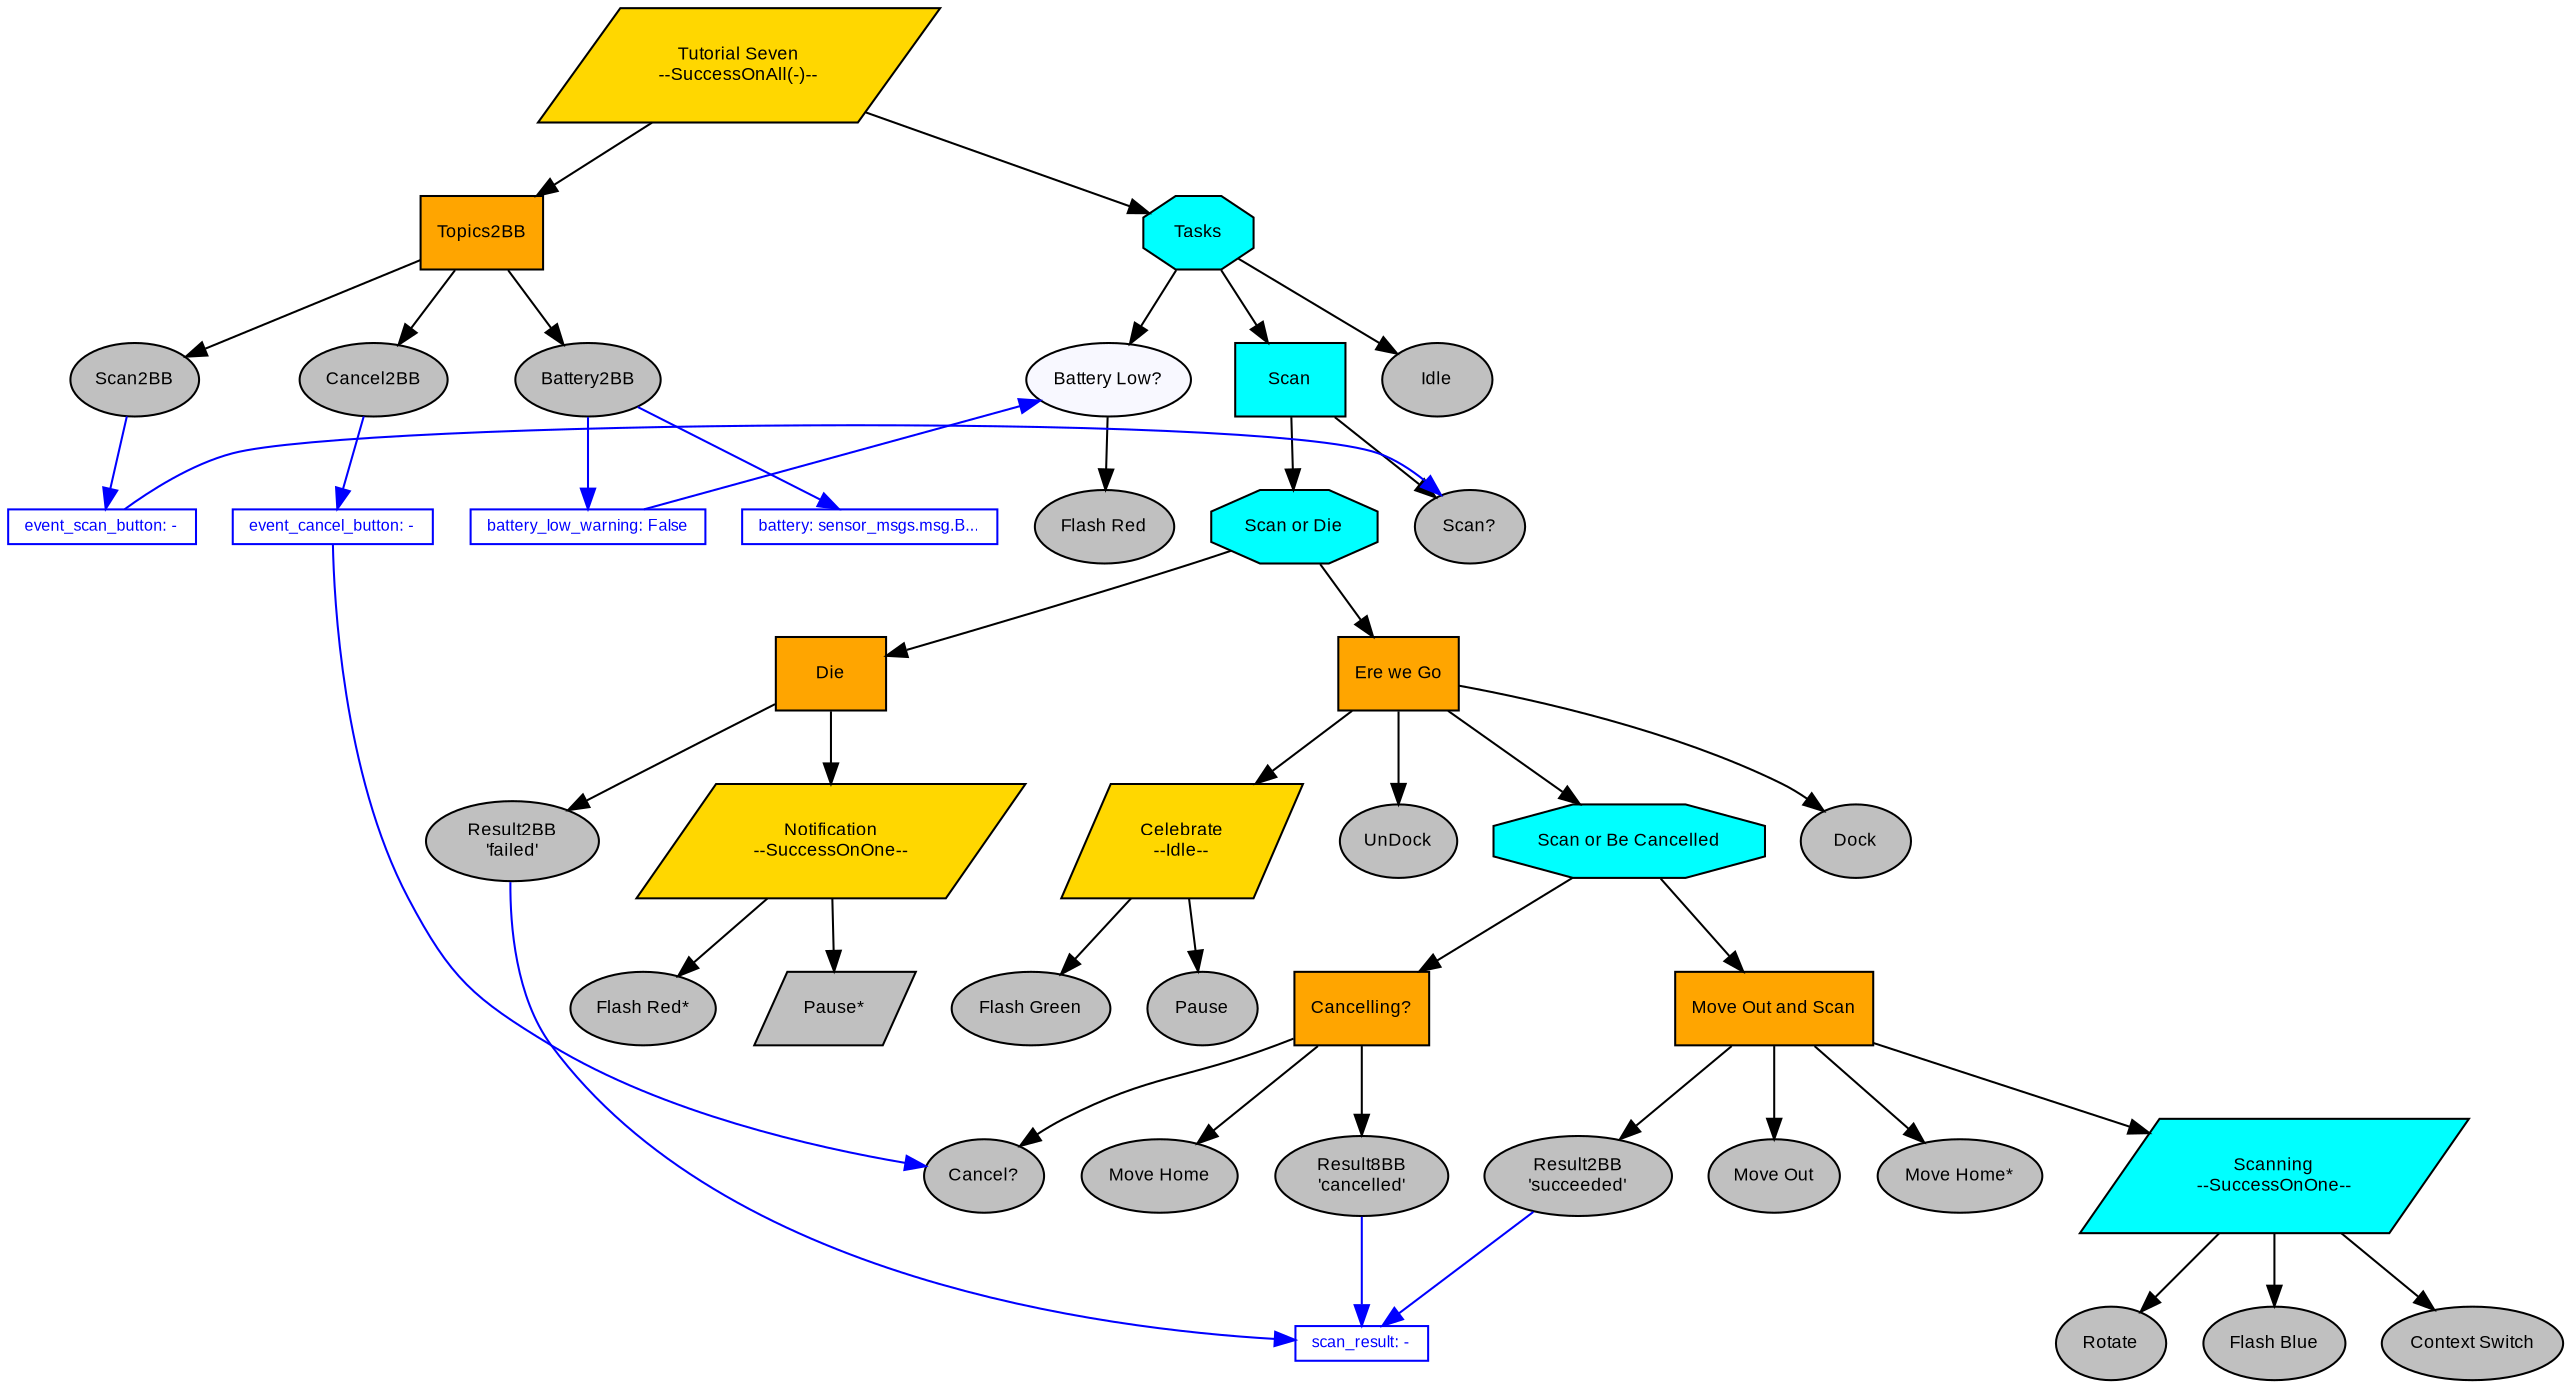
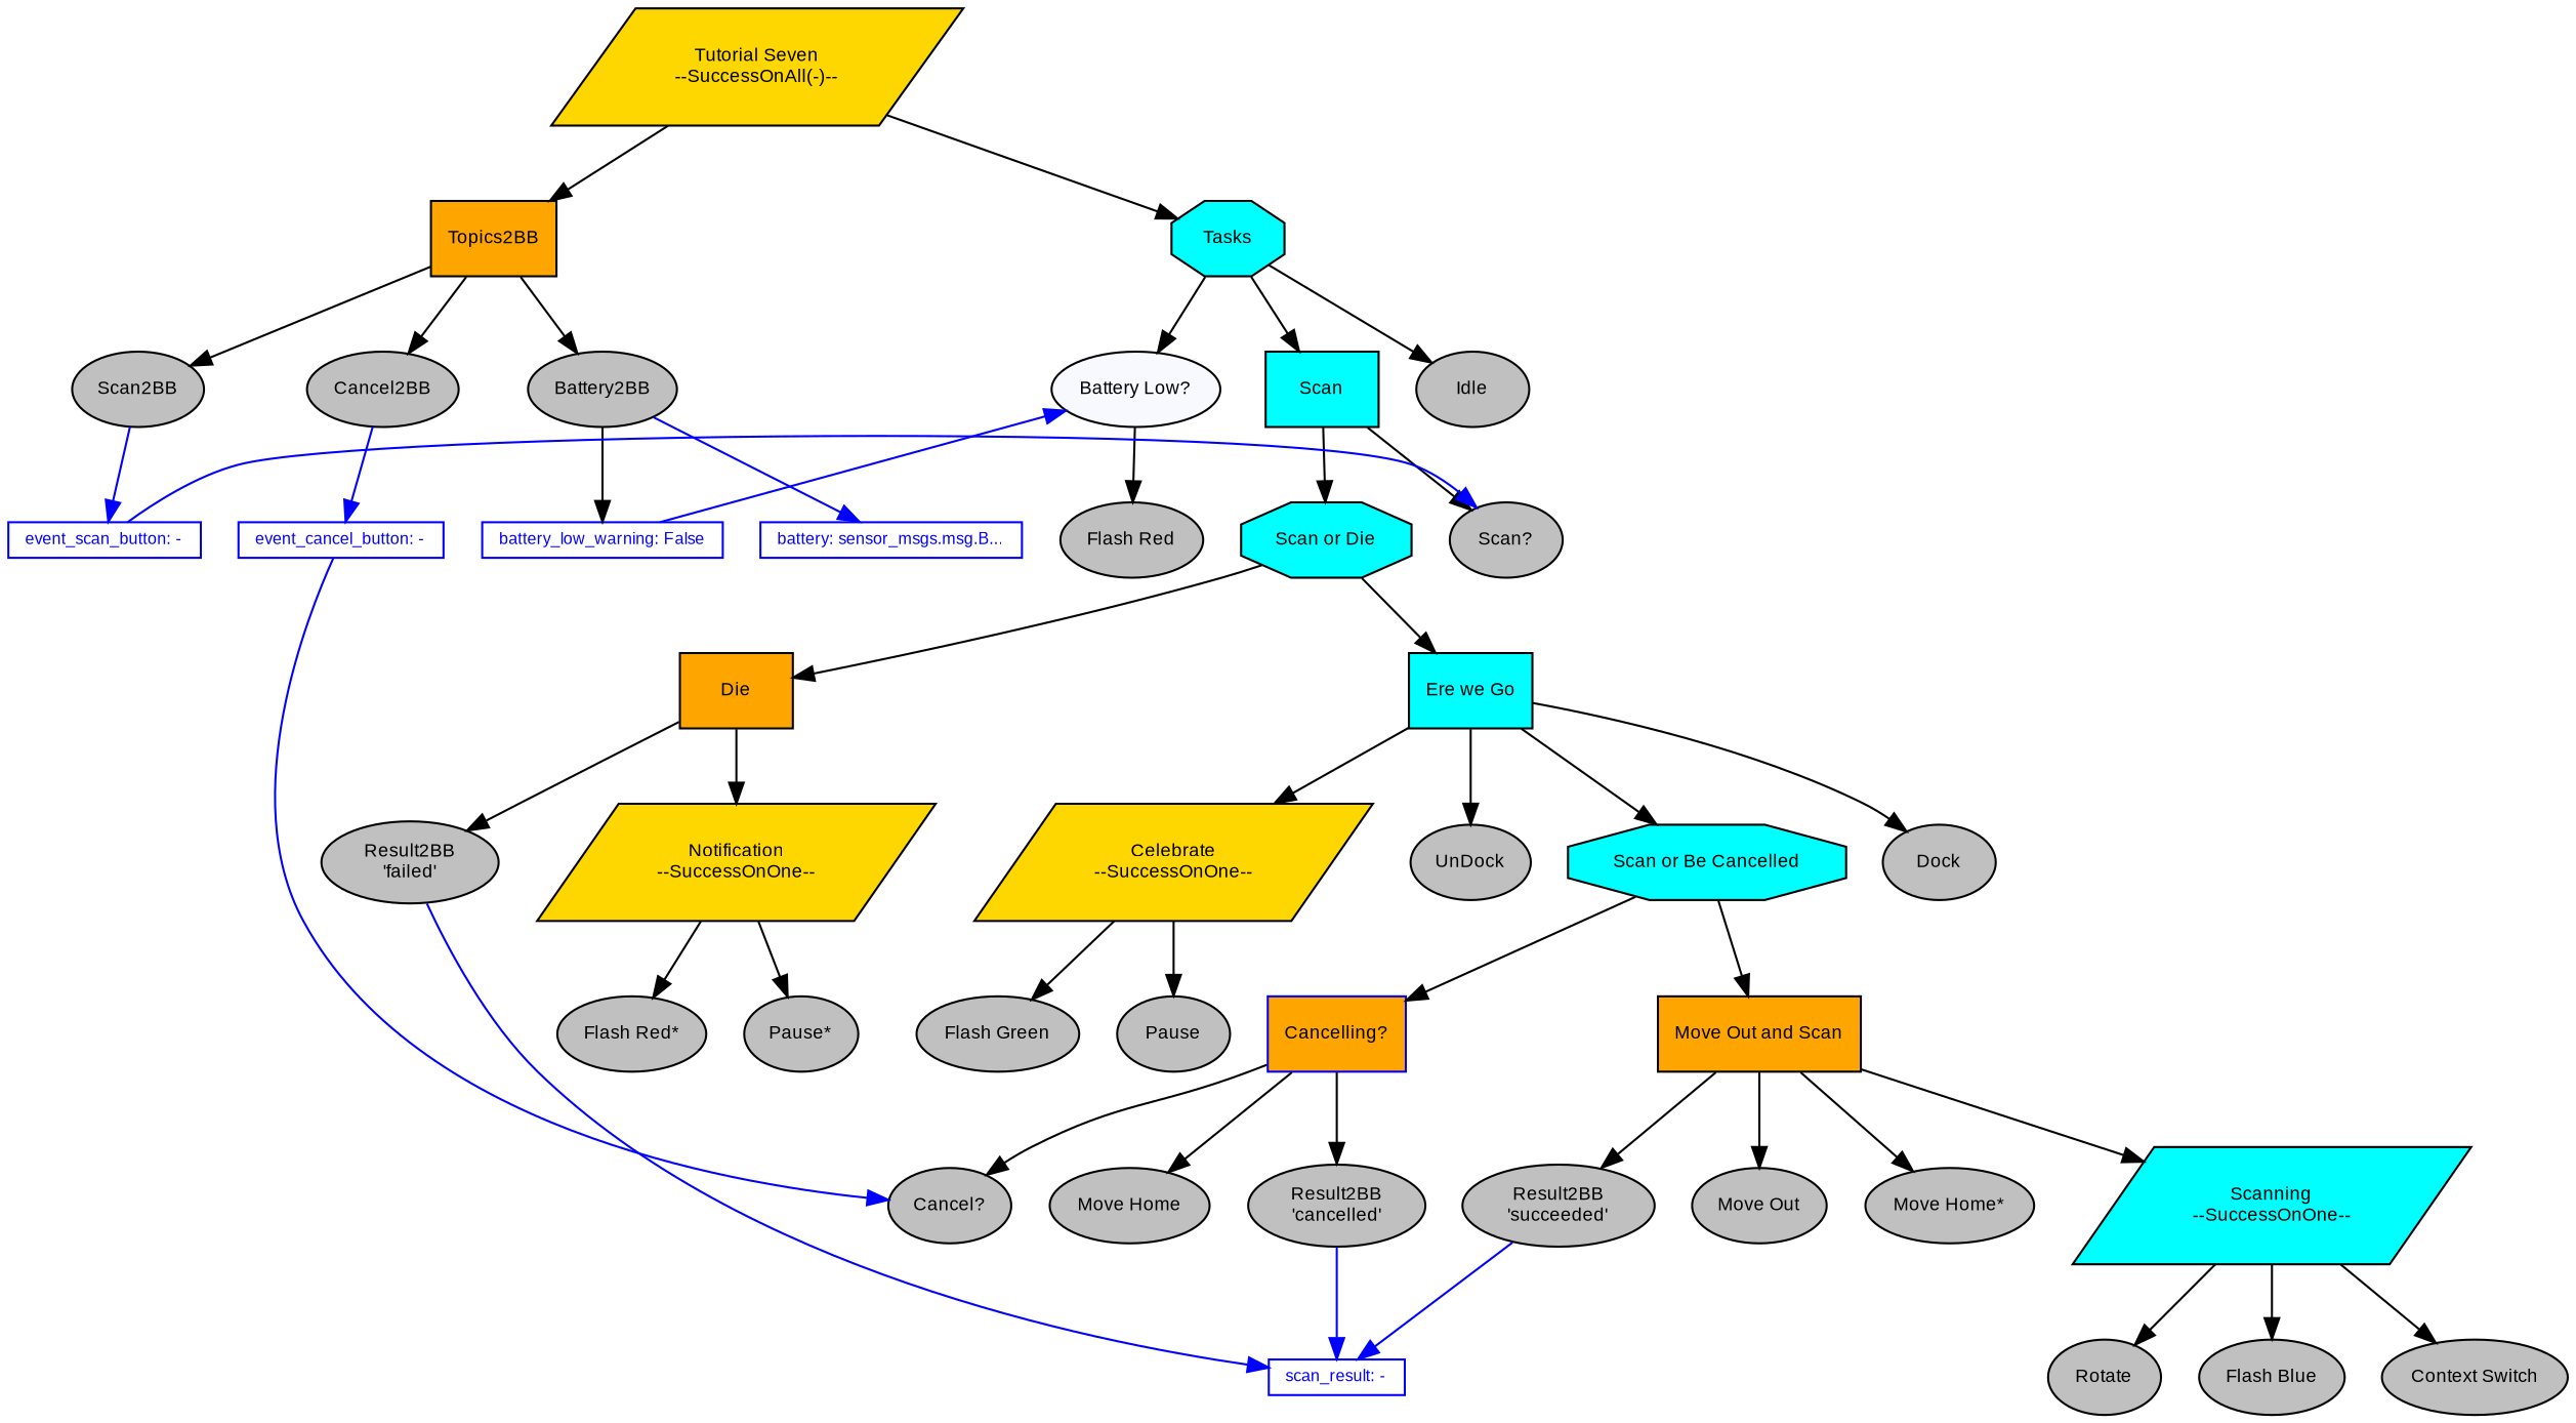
  digraph {
    fontname="Liberation Sans"
    node [fillcolor=gray fontcolor=black fontname="Liberation Sans" fontsize=9 shape=ellipse style=filled]
    edge [fontname="Liberation Sans"]
    n1 [label=Scan2BB]
    n2 [label=Cancel2BB]
    n3 [label=Battery2BB]
    n4 [label="Cancel?"]
    n5 [label="Move Home"]
-   n6 [label="Result8BB\n'cancelled'"]
+   n6 [label="Result2BB\n'cancelled'"]
    n7 [label="Context Switch"]
    n8 [label=Rotate]
    n9 [label="Flash Blue"]
    n10 [label="Move Out"]
    n11 [fillcolor=cyan label="Scanning\n--SuccessOnOne--" shape=parallelogram]
    n12 [label="Move Home*"]
    n13 [label="Result2BB\n'succeeded'"]
-   n14 [fillcolor=orange label="Cancelling?" shape=box]
+   n14 [fillcolor=orange label="Cancelling?" shape=box color=blue]
    n15 [fillcolor=orange label="Move Out and Scan" shape=box]
    n16 [label="Flash Green"]
    n17 [label=Pause]
    n18 [label=UnDock]
    n19 [fillcolor=cyan label="Scan or Be Cancelled" shape=octagon]
    n20 [label=Dock]
-   n21 [fillcolor=gold label="Celebrate\n--Idle--" shape=parallelogram]
+   n21 [fillcolor=gold label="Celebrate\n--SuccessOnOne--" shape=parallelogram]
    n22 [label="Flash Red*"]
-   n23 [label="Pause*" shape=parallelogram]
+   n23 [label="Pause*"]
    n24 [fillcolor=gold label="Notification\n--SuccessOnOne--" shape=parallelogram]
    n25 [label="Result2BB\n'failed'"]
-   n26 [fillcolor=orange label="Ere we Go" shape=box]
+   n26 [fillcolor=cyan label="Ere we Go" shape=box]
    n27 [fillcolor=orange label=Die shape=box]
    n28 [label="Scan?"]
    n29 [fillcolor=cyan label="Scan or Die" shape=octagon]
    n30 [fillcolor=ghostwhite label="Battery Low?"]
    n31 [fillcolor=cyan label=Scan shape=box]
    n32 [label=Idle]
    n33 [fillcolor=orange label=Topics2BB shape=box]
    n34 [fillcolor=cyan label=Tasks shape=octagon]
    n35 [color=blue fillcolor=white fixedsize=False fontcolor=blue fontsize=8 height=0 label="event_scan_button: -" shape=box width=0]
    n36 [color=blue fillcolor=white fixedsize=False fontcolor=blue fontsize=8 height=0 label="event_cancel_button: -" shape=box width=0]
    n37 [color=blue fillcolor=white fixedsize=False fontcolor=blue fontsize=8 height=0 label="battery: sensor_msgs.msg.B..." shape=box width=0]
    n38 [color=blue fillcolor=white fixedsize=False fontcolor=blue fontsize=8 height=0 label="battery_low_warning: False" shape=box width=0]
    n39 [color=blue fillcolor=white fixedsize=False fontcolor=blue fontsize=8 height=0 label="scan_result: -" shape=box width=0]
    n40 [label="Flash Red"]
    n41 [fillcolor=gold label="Tutorial Seven\n--SuccessOnAll(-)--" shape=parallelogram]
    subgraph sub_1 {
      label=children_of_Topics2BB
      rank=same
      n1
      n2
      n3
    }
    subgraph sub_2 {
      label="children_of_Cancelling?"
      rank=same
      n4
      n5
      n6
    }
    subgraph sub_3 {
      label=children_of_Scanning
      rank=same
      n7
      n8
      n9
    }
    subgraph sub_4 {
      label="children_of_Move Out and Scan"
      rank=same
      n10
      n11
      n12
      n13
    }
    subgraph sub_5 {
      label="children_of_Scan or Be Cancelled"
      rank=same
      n14
      n15
    }
    subgraph sub_6 {
      label=children_of_Celebrate
      rank=same
      n16
      n17
    }
    subgraph sub_7 {
      label="children_of_Ere we Go"
      rank=same
      n18
      n19
      n20
      n21
    }
    subgraph sub_8 {
      label=children_of_Notification
      rank=same
      n22
      n23
    }
    subgraph sub_9 {
      label=children_of_Die
      rank=same
      n24
      n25
    }
    subgraph sub_10 {
      label="children_of_Scan or Die"
      rank=same
      n26
      n27
    }
    subgraph sub_11 {
      label=children_of_Scan
      rank=same
      n28
      n29
    }
    subgraph sub_12 {
      label=children_of_Tasks
      rank=same
      n30
      n31
      n32
    }
    subgraph sub_13 {
      label="children_of_Tutorial Seven"
      rank=same
      n33
      n34
    }
    n1 -> n35 [color=blue constraint=True]
    n2 -> n36 [color=blue constraint=True]
    n3 -> n37 [color=blue constraint=True]
-   n3 -> n38 [color=blue constraint=True]
+   n3 -> n38 [color=black constraint=True]
    n6 -> n39 [color=blue constraint=True]
    n11 -> n7
    n11 -> n8
    n11 -> n9
    n13 -> n39 [color=blue constraint=True]
    n14 -> n4
    n14 -> n5
    n14 -> n6
    n15 -> n10
    n15 -> n11
    n15 -> n12
    n15 -> n13
    n19 -> n14
    n19 -> n15
    n21 -> n16
    n21 -> n17
    n24 -> n22
    n24 -> n23
    n25 -> n39 [color=blue constraint=True]
    n26 -> n18
    n26 -> n19
    n26 -> n20
    n26 -> n21
    n27 -> n24
    n27 -> n25
    n29 -> n26
    n29 -> n27
    n30 -> n40
    n31 -> n28
    n31 -> n29
    n33 -> n1
    n33 -> n2
    n33 -> n3
    n34 -> n30
    n34 -> n31
    n34 -> n32
    n35 -> n28 [color=blue constraint=False]
    n36 -> n4 [color=blue constraint=False]
    n38 -> n30 [color=blue constraint=False]
    n41 -> n33
    n41 -> n34
  }
